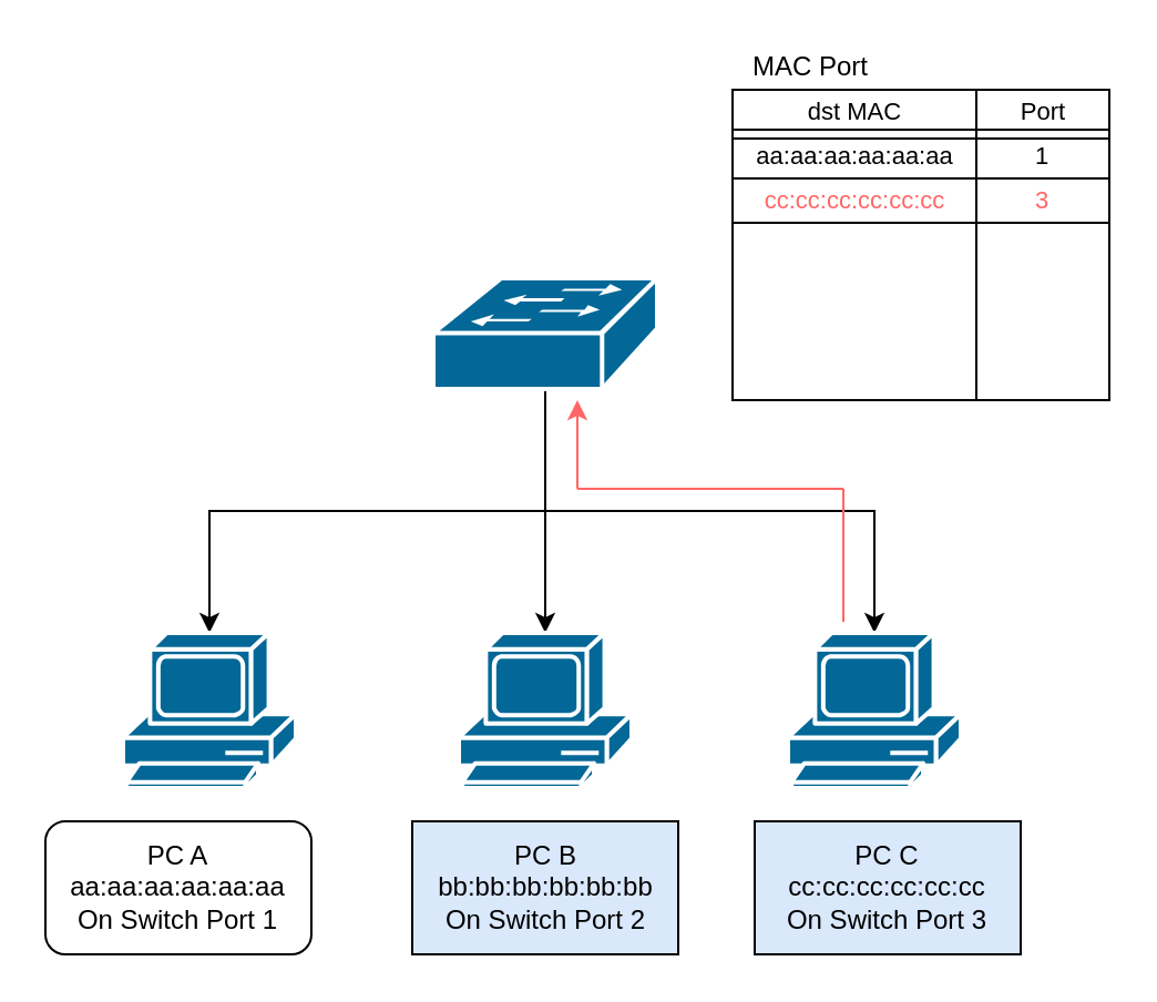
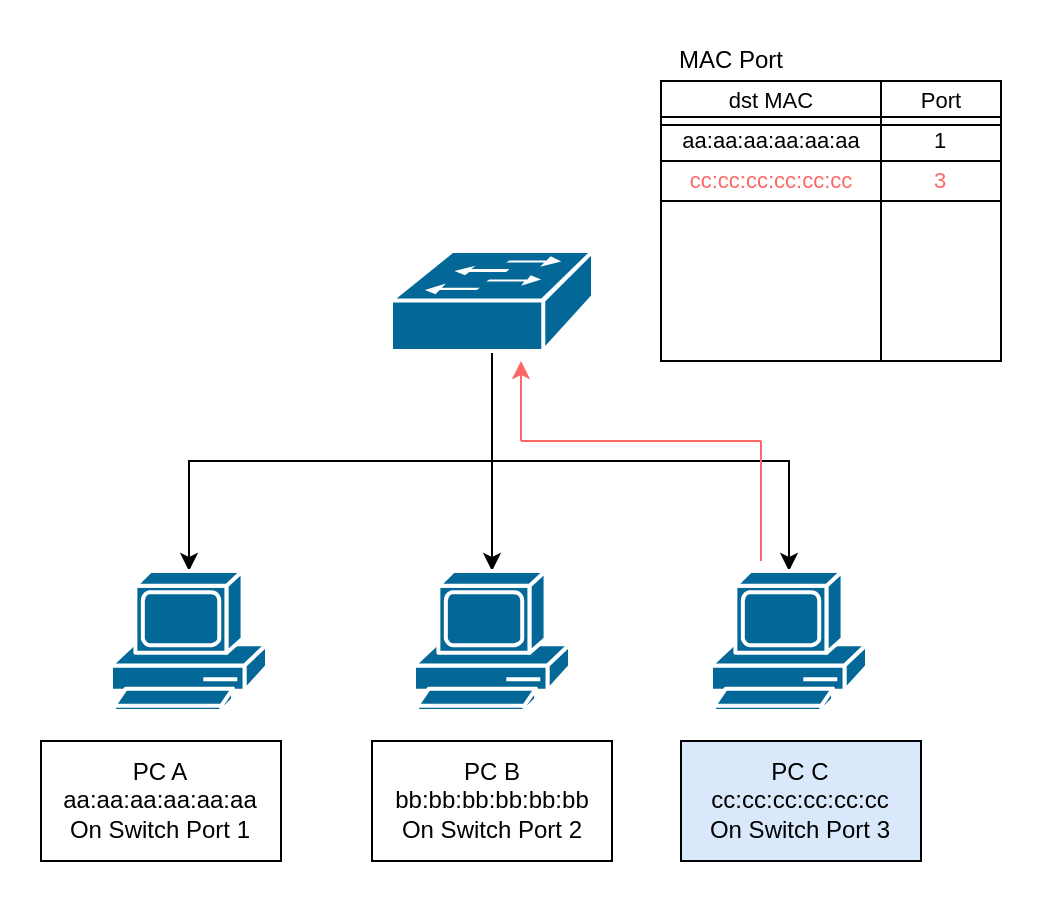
  <mxCell id="0" />
  <mxCell id="1" parent="0" />
  <mxCell id="2" style="edgeStyle=orthogonalEdgeStyle;rounded=0;orthogonalLoop=1;jettySize=auto;html=1;entryX=0.5;entryY=0;entryDx=0;entryDy=0;entryPerimeter=0;" parent="1" source="5" target="7" edge="1"><mxGeometry relative="1" as="geometry" /></mxCell>
  <mxCell id="3" style="edgeStyle=orthogonalEdgeStyle;rounded=0;orthogonalLoop=1;jettySize=auto;html=1;exitX=0.5;exitY=0.98;exitDx=0;exitDy=0;exitPerimeter=0;" parent="1" source="5" target="8" edge="1"><mxGeometry relative="1" as="geometry" /></mxCell>
  <mxCell id="4" style="edgeStyle=orthogonalEdgeStyle;rounded=0;orthogonalLoop=1;jettySize=auto;html=1;exitX=0.5;exitY=0.98;exitDx=0;exitDy=0;exitPerimeter=0;" parent="1" source="5" target="6" edge="1"><mxGeometry relative="1" as="geometry" /></mxCell>
  <mxCell id="5" value="" style="shape=mxgraph.cisco.switches.workgroup_switch;sketch=0;html=1;pointerEvents=1;dashed=0;fillColor=#036897;strokeColor=#ffffff;strokeWidth=2;verticalLabelPosition=bottom;verticalAlign=top;align=center;outlineConnect=0;" parent="1" vertex="1"><mxGeometry x="195" y="125" width="101" height="50" as="geometry" /></mxCell>
  <mxCell id="6" value="" style="shape=mxgraph.cisco.computers_and_peripherals.pc;sketch=0;html=1;pointerEvents=1;dashed=0;fillColor=#036897;strokeColor=#ffffff;strokeWidth=2;verticalLabelPosition=bottom;verticalAlign=top;align=center;outlineConnect=0;" parent="1" vertex="1"><mxGeometry x="355" y="285" width="78" height="70" as="geometry" /></mxCell>
  <mxCell id="7" value="" style="shape=mxgraph.cisco.computers_and_peripherals.pc;sketch=0;html=1;pointerEvents=1;dashed=0;fillColor=#036897;strokeColor=#ffffff;strokeWidth=2;verticalLabelPosition=bottom;verticalAlign=top;align=center;outlineConnect=0;" parent="1" vertex="1"><mxGeometry x="206.5" y="285" width="78" height="70" as="geometry" /></mxCell>
  <mxCell id="8" value="" style="shape=mxgraph.cisco.computers_and_peripherals.pc;sketch=0;html=1;pointerEvents=1;dashed=0;fillColor=#036897;strokeColor=#ffffff;strokeWidth=2;verticalLabelPosition=bottom;verticalAlign=top;align=center;outlineConnect=0;" parent="1" vertex="1"><mxGeometry x="55" y="285" width="78" height="70" as="geometry" /></mxCell>
- <mxCell id="9" value="PC A&lt;br&gt;aa:aa:aa:aa:aa:aa&lt;br&gt;On Switch Port 1" style="whiteSpace=wrap;html=1;rounded=1;" parent="1" vertex="1"><mxGeometry x="20" y="370" width="120" height="60" as="geometry" /></mxCell>
- <mxCell id="10" value="PC B&lt;br&gt;bb:bb:bb:bb:bb:bb&lt;br&gt;On Switch Port 2" style="rounded=0;whiteSpace=wrap;html=1;fillColor=#dae8fc;" parent="1" vertex="1"><mxGeometry x="185.5" y="370" width="120" height="60" as="geometry" /></mxCell>
+ <mxCell id="9" value="PC A&lt;br&gt;aa:aa:aa:aa:aa:aa&lt;br&gt;On Switch Port 1" style="rounded=0;whiteSpace=wrap;html=1;" parent="1" vertex="1"><mxGeometry x="20" y="370" width="120" height="60" as="geometry" /></mxCell>
+ <mxCell id="10" value="PC B&lt;br&gt;bb:bb:bb:bb:bb:bb&lt;br&gt;On Switch Port 2" style="rounded=0;whiteSpace=wrap;html=1;" parent="1" vertex="1"><mxGeometry x="185.5" y="370" width="120" height="60" as="geometry" /></mxCell>
  <mxCell id="11" value="PC C&lt;br&gt;cc:cc:cc:cc:cc:cc&lt;br&gt;On Switch Port 3" style="rounded=0;whiteSpace=wrap;html=1;fillColor=#dae8fc;" parent="1" vertex="1"><mxGeometry x="340" y="370" width="120" height="60" as="geometry" /></mxCell>
  <mxCell id="12" value="" style="rounded=0;whiteSpace=wrap;html=1;" parent="1" vertex="1"><mxGeometry x="330" y="40" width="170" height="140" as="geometry" /></mxCell>
  <mxCell id="13" value="MAC Port" style="text;html=1;align=center;verticalAlign=middle;resizable=0;points=[];autosize=1;strokeColor=none;fillColor=none;" parent="1" vertex="1"><mxGeometry x="330" y="20" width="70" height="20" as="geometry" /></mxCell>
  <mxCell id="14" value="" style="shape=link;html=1;rounded=0;entryX=1;entryY=0.143;entryDx=0;entryDy=0;entryPerimeter=0;" parent="1" target="12" edge="1"><mxGeometry width="100" relative="1" as="geometry"><mxPoint x="330" y="60" as="sourcePoint" /><mxPoint x="470" y="60" as="targetPoint" /></mxGeometry></mxCell>
  <mxCell id="15" value="" style="endArrow=none;html=1;rounded=0;exitX=0.5;exitY=1;exitDx=0;exitDy=0;" parent="1" edge="1"><mxGeometry width="50" height="50" relative="1" as="geometry"><mxPoint x="440" y="180" as="sourcePoint" /><mxPoint x="440" y="40" as="targetPoint" /></mxGeometry></mxCell>
  <mxCell id="16" value="&lt;font style=&quot;font-size: 11px;&quot;&gt;dst MAC&lt;/font&gt;" style="text;html=1;align=center;verticalAlign=middle;resizable=0;points=[];autosize=1;strokeColor=none;fillColor=none;" parent="1" vertex="1"><mxGeometry x="355" y="40" width="60" height="20" as="geometry" /></mxCell>
  <mxCell id="17" value="&lt;span style=&quot;font-size: 11px;&quot;&gt;Port&lt;/span&gt;" style="text;html=1;align=center;verticalAlign=middle;resizable=0;points=[];autosize=1;strokeColor=none;fillColor=none;" parent="1" vertex="1"><mxGeometry x="450" y="40" width="40" height="20" as="geometry" /></mxCell>
  <mxCell id="18" value="aa:aa:aa:aa:aa:aa" style="text;html=1;align=center;verticalAlign=middle;resizable=0;points=[];autosize=1;strokeColor=none;fillColor=none;fontSize=11;" parent="1" vertex="1"><mxGeometry x="330" y="60" width="110" height="20" as="geometry" /></mxCell>
  <mxCell id="19" value="1" style="text;html=1;strokeColor=none;fillColor=none;align=center;verticalAlign=middle;whiteSpace=wrap;rounded=0;fontSize=11;" parent="1" vertex="1"><mxGeometry x="440" y="60" width="60" height="20" as="geometry" /></mxCell>
  <mxCell id="20" value="" style="endArrow=none;html=1;rounded=0;fontSize=11;strokeColor=#000000;entryX=1;entryY=1;entryDx=0;entryDy=0;" parent="1" target="19" edge="1"><mxGeometry width="50" height="50" relative="1" as="geometry"><mxPoint x="330" y="80" as="sourcePoint" /><mxPoint x="380" y="30" as="targetPoint" /></mxGeometry></mxCell>
  <mxCell id="21" value="" style="endArrow=none;html=1;rounded=0;fontSize=11;strokeColor=#FF6666;" parent="1" edge="1"><mxGeometry width="50" height="50" relative="1" as="geometry"><mxPoint x="380" y="220" as="sourcePoint" /><mxPoint x="380" y="260" as="targetPoint" /></mxGeometry></mxCell>
  <mxCell id="22" value="" style="endArrow=none;html=1;rounded=0;fontSize=11;strokeColor=#FF6666;" parent="1" edge="1"><mxGeometry width="50" height="50" relative="1" as="geometry"><mxPoint x="260" y="220" as="sourcePoint" /><mxPoint x="380" y="220" as="targetPoint" /></mxGeometry></mxCell>
  <mxCell id="23" value="" style="endArrow=classic;html=1;rounded=0;fontSize=11;strokeColor=#FF6666;" parent="1" edge="1"><mxGeometry width="50" height="50" relative="1" as="geometry"><mxPoint x="260" y="220" as="sourcePoint" /><mxPoint x="260" y="180" as="targetPoint" /></mxGeometry></mxCell>
  <mxCell id="24" value="" style="endArrow=none;html=1;rounded=0;fontSize=11;strokeColor=#FF6666;" edge="1" parent="1"><mxGeometry width="50" height="50" relative="1" as="geometry"><mxPoint x="380" y="220" as="sourcePoint" /><mxPoint x="380" y="280" as="targetPoint" /></mxGeometry></mxCell>
  <mxCell id="25" value="cc:cc:cc:cc:cc:cc" style="text;html=1;align=center;verticalAlign=middle;resizable=0;points=[];autosize=1;strokeColor=none;fillColor=none;fontSize=11;fontColor=#FF6666;" vertex="1" parent="1"><mxGeometry x="335" y="80" width="100" height="20" as="geometry" /></mxCell>
  <mxCell id="26" value="" style="endArrow=none;html=1;rounded=0;fontSize=11;strokeColor=#000000;entryX=1;entryY=1;entryDx=0;entryDy=0;" edge="1" target="27" parent="1"><mxGeometry width="50" height="50" relative="1" as="geometry"><mxPoint x="330" y="100" as="sourcePoint" /><mxPoint x="380" y="50" as="targetPoint" /></mxGeometry></mxCell>
  <mxCell id="27" value="3" style="text;html=1;strokeColor=none;fillColor=none;align=center;verticalAlign=middle;whiteSpace=wrap;rounded=0;fontSize=11;fontColor=#FF6666;" vertex="1" parent="1"><mxGeometry x="440" y="80" width="60" height="20" as="geometry" /></mxCell>
